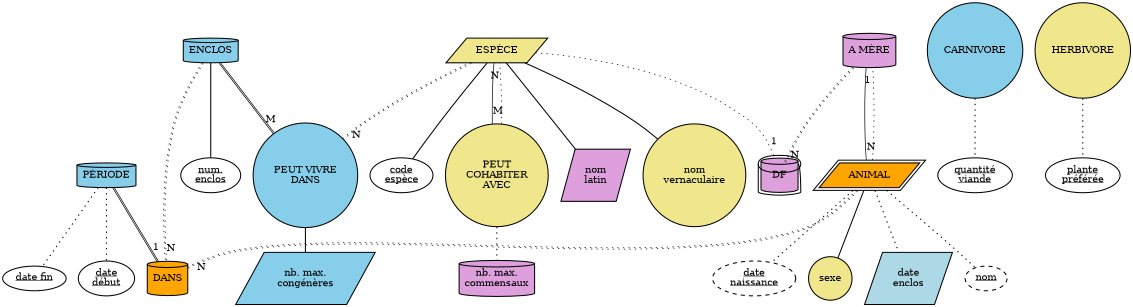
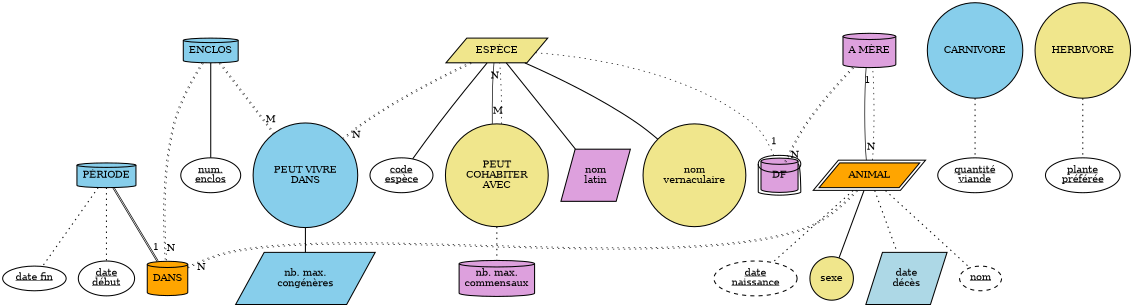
  graph {
    node [fillcolor="#FFFFFF" penwidth=1.5 shape=oval style=filled]
    edge [penwidth=1.5 style=dotted]
    n1 [fillcolor=skyblue label="PÉRIODE" shape=cylinder]
    n2 [label=<<u>date<br/>début</u>>]
    n3 [label=<<u>date fin</u>>]
    n4 [fillcolor=orange height=0.7 label=DANS shape=cylinder]
    n5 [fillcolor=skyblue label=ENCLOS shape=cylinder]
    n6 [label=<<u>num.<br/>enclos</u>>]
    n7 [fillcolor=skyblue height=0.7 label="PEUT VIVRE\nDANS" shape=circle]
    n8 [fillcolor=skyblue label="nb. max.\ncongénères" shape=parallelogram]
    n9 [fillcolor=orange label=ANIMAL peripheries=2 shape=parallelogram]
    n10 [fillcolor=khaki label=sexe shape=circle]
-   n11 [fillcolor=lightblue label="date\nenclos" shape=parallelogram]
+   n11 [fillcolor=lightblue label="date\ndécès" shape=parallelogram]
    n12 [label=<<u>nom</u>> style="dashed,filled"]
    n13 [label=<<u>date<br/>naissance</u>> style="dashed,filled"]
    n14 [fillcolor=plum height=0.7 label="A MÈRE" shape=cylinder]
    n15 [fillcolor=plum height=0.7 label=DF peripheries=2 shape=cylinder]
    n16 [fillcolor=khaki label="ESPÈCE" shape=parallelogram]
    n17 [fillcolor=plum label="nom\nlatin" shape=parallelogram]
    n18 [fillcolor=khaki label="nom\nvernaculaire" shape=circle]
    n19 [label=<<u>code<br/>espèce</u>>]
    n20 [fillcolor=khaki height=0.7 label="PEUT\nCOHABITER\nAVEC" shape=circle]
    n21 [fillcolor=plum label="nb. max.\ncommensaux" shape=cylinder]
    n22 [fillcolor=skyblue label=CARNIVORE shape=circle]
    n23 [label=<<u>quantité<br/>viande</u>>]
    n24 [fillcolor=khaki label=HERBIVORE shape=circle]
    n25 [label=<<u>plante<br/>préférée</u>>]
    n1 -- n2
    n1 -- n3
    n1 -- n4 [color="#000000:#000000" headlabel=1 labeldistance=2 penwidth=1 style=solid]
    n5 -- n4 [color="#000000:#000000" headlabel=N labeldistance=2 penwidth=1]
    n5 -- n6 [style=bold]
-   n5 -- n7 [color="#000000:#000000" headlabel=M labeldistance=2 penwidth=1 style=solid]
+   n5 -- n7 [color="#000000:#000000" headlabel=M labeldistance=2 penwidth=1]
    n7 -- n8 [color="#000000" style=solid]
    n9 -- n4 [color="#000000:#000000" headlabel=N labeldistance=2 penwidth=1]
    n9 -- n10 [style=solid]
    n9 -- n11
    n9 -- n12
    n9 -- n13
    n9 -- n14 [color="#000000" headlabel=1 labeldistance=2 penwidth=1]
    n14 -- n9 [color="#000000" headlabel=N labeldistance=2 penwidth=1 style=solid]
    n14 -- n15 [color="#000000:#000000" headlabel=N labeldistance=2 penwidth=1]
    n16 -- n7 [color="#000000:#000000" headlabel=N labeldistance=2 penwidth=1]
    n16 -- n15 [color="#000000" headlabel=1 labeldistance=2 penwidth=1]
    n16 -- n17 [style=solid]
    n16 -- n18 [style=bold]
    n16 -- n19 [style=bold]
    n16 -- n20 [color="#000000" headlabel=M labeldistance=2 penwidth=1 style=bold]
    n20 -- n16 [color="#000000" headlabel=N labeldistance=2 penwidth=1]
    n20 -- n21 [color="#000000"]
    n22 -- n23
    n24 -- n25
  }
